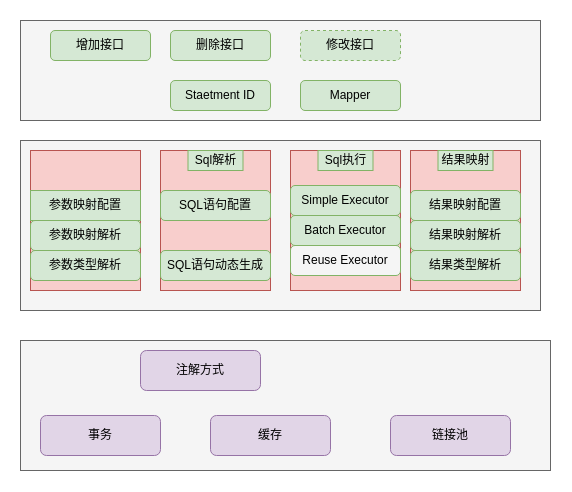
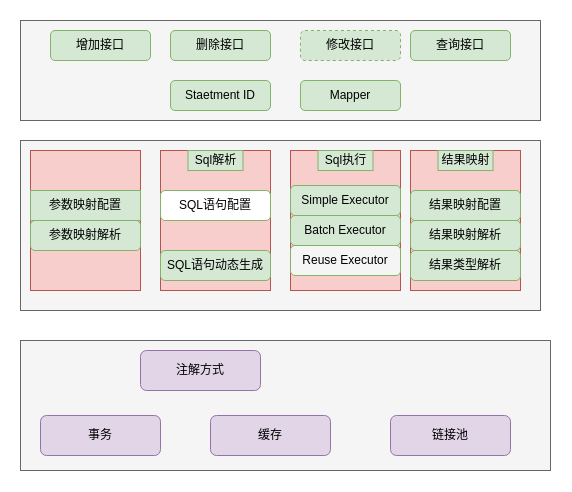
  <mxCell id="0" />
  <mxCell id="1" parent="0" />
  <mxCell id="2" value="" style="rounded=0;whiteSpace=wrap;html=1;fillColor=#f5f5f5;strokeColor=#666666;fontColor=#333333;" vertex="1" parent="1"><mxGeometry x="20" y="20" width="520" height="100" as="geometry" /></mxCell>
  <mxCell id="3" value="增加接口" style="rounded=1;whiteSpace=wrap;html=1;fillColor=#d5e8d4;strokeColor=#82b366;" vertex="1" parent="1"><mxGeometry x="50" y="30" width="100" height="30" as="geometry" /></mxCell>
  <mxCell id="4" value="删除接口" style="rounded=1;whiteSpace=wrap;html=1;fillColor=#d5e8d4;strokeColor=#82b366;" vertex="1" parent="1"><mxGeometry x="170" y="30" width="100" height="30" as="geometry" /></mxCell>
  <mxCell id="5" value="修改接口" style="rounded=1;whiteSpace=wrap;html=1;fillColor=#d5e8d4;strokeColor=#82b366;dashed=1;" vertex="1" parent="1"><mxGeometry x="300" y="30" width="100" height="30" as="geometry" /></mxCell>
+ <mxCell id="6" value="查询接口" style="rounded=1;whiteSpace=wrap;html=1;fillColor=#d5e8d4;strokeColor=#82b366;" vertex="1" parent="1"><mxGeometry x="410" y="30" width="100" height="30" as="geometry" /></mxCell>
  <mxCell id="7" value="Staetment ID" style="rounded=1;whiteSpace=wrap;html=1;fillColor=#d5e8d4;strokeColor=#82b366;" vertex="1" parent="1"><mxGeometry x="170" y="80" width="100" height="30" as="geometry" /></mxCell>
  <mxCell id="8" value="Mapper" style="rounded=1;whiteSpace=wrap;html=1;fillColor=#d5e8d4;strokeColor=#82b366;" vertex="1" parent="1"><mxGeometry x="300" y="80" width="100" height="30" as="geometry" /></mxCell>
  <mxCell id="9" value="" style="rounded=0;whiteSpace=wrap;html=1;fillColor=#f5f5f5;strokeColor=#666666;fontColor=#333333;" vertex="1" parent="1"><mxGeometry x="20" y="140" width="520" height="170" as="geometry" /></mxCell>
  <mxCell id="10" value="" style="rounded=0;whiteSpace=wrap;html=1;fillColor=#f8cecc;strokeColor=#b85450;" vertex="1" parent="1"><mxGeometry x="30" y="150" width="110" height="140" as="geometry" /></mxCell>
  <mxCell id="11" value="" style="rounded=0;whiteSpace=wrap;html=1;fillColor=#f8cecc;strokeColor=#b85450;" vertex="1" parent="1"><mxGeometry x="160" y="150" width="110" height="140" as="geometry" /></mxCell>
  <mxCell id="12" value="" style="rounded=0;whiteSpace=wrap;html=1;fillColor=#f8cecc;strokeColor=#b85450;" vertex="1" parent="1"><mxGeometry x="290" y="150" width="110" height="140" as="geometry" /></mxCell>
  <mxCell id="13" value="" style="rounded=0;whiteSpace=wrap;html=1;fillColor=#f8cecc;strokeColor=#b85450;" vertex="1" parent="1"><mxGeometry x="410" y="150" width="110" height="140" as="geometry" /></mxCell>
  <mxCell id="14" value="参数映射配置" style="whiteSpace=wrap;html=1;fillColor=#d5e8d4;strokeColor=#82b366;rounded=0;" vertex="1" parent="1"><mxGeometry x="30" y="190" width="110" height="30" as="geometry" /></mxCell>
  <mxCell id="15" value="参数映射解析" style="rounded=1;whiteSpace=wrap;html=1;fillColor=#d5e8d4;strokeColor=#82b366;" vertex="1" parent="1"><mxGeometry x="30" y="220" width="110" height="30" as="geometry" /></mxCell>
- <mxCell id="16" value="参数类型解析" style="rounded=1;whiteSpace=wrap;html=1;fillColor=#d5e8d4;strokeColor=#82b366;" vertex="1" parent="1"><mxGeometry x="30" y="250" width="110" height="30" as="geometry" /></mxCell>
- <mxCell id="17" value="SQL语句配置" style="rounded=1;whiteSpace=wrap;html=1;fillColor=#d5e8d4;strokeColor=#82b366;" vertex="1" parent="1"><mxGeometry x="160" y="190" width="110" height="30" as="geometry" /></mxCell>
+ <mxCell id="17" value="SQL语句配置" style="rounded=1;whiteSpace=wrap;html=1;fillColor=#ffffff;strokeColor=#82b366;" vertex="1" parent="1"><mxGeometry x="160" y="190" width="110" height="30" as="geometry" /></mxCell>
  <mxCell id="18" value="SQL语句动态生成" style="rounded=1;whiteSpace=wrap;html=1;fillColor=#d5e8d4;strokeColor=#82b366;" vertex="1" parent="1"><mxGeometry x="160" y="250" width="110" height="30" as="geometry" /></mxCell>
  <mxCell id="19" value="Simple Executor" style="rounded=1;whiteSpace=wrap;html=1;fillColor=#d5e8d4;strokeColor=#82b366;" vertex="1" parent="1"><mxGeometry x="290" y="185" width="110" height="30" as="geometry" /></mxCell>
  <mxCell id="20" value="Batch Executor" style="rounded=1;whiteSpace=wrap;html=1;fillColor=#d5e8d4;strokeColor=#82b366;" vertex="1" parent="1"><mxGeometry x="290" y="215" width="110" height="30" as="geometry" /></mxCell>
  <mxCell id="21" value="Reuse Executor" style="rounded=1;whiteSpace=wrap;html=1;fillColor=#f5f5f5;strokeColor=#82b366;" vertex="1" parent="1"><mxGeometry x="290" y="245" width="110" height="30" as="geometry" /></mxCell>
  <mxCell id="22" value="结果映射配置" style="rounded=1;whiteSpace=wrap;html=1;fillColor=#d5e8d4;strokeColor=#82b366;" vertex="1" parent="1"><mxGeometry x="410" y="190" width="110" height="30" as="geometry" /></mxCell>
  <mxCell id="23" value="结果映射解析" style="rounded=1;whiteSpace=wrap;html=1;fillColor=#d5e8d4;strokeColor=#82b366;" vertex="1" parent="1"><mxGeometry x="410" y="220" width="110" height="30" as="geometry" /></mxCell>
  <mxCell id="24" value="结果类型解析" style="rounded=1;whiteSpace=wrap;html=1;fillColor=#d5e8d4;strokeColor=#82b366;" vertex="1" parent="1"><mxGeometry x="410" y="250" width="110" height="30" as="geometry" /></mxCell>
  <mxCell id="25" value="Sql解析" style="text;html=1;strokeColor=#82b366;fillColor=#d5e8d4;align=center;verticalAlign=middle;whiteSpace=wrap;rounded=0;" vertex="1" parent="1"><mxGeometry x="187.5" y="150" width="55" height="20" as="geometry" /></mxCell>
  <mxCell id="26" value="Sql执行" style="text;html=1;strokeColor=#82b366;fillColor=#d5e8d4;align=center;verticalAlign=middle;whiteSpace=wrap;rounded=0;" vertex="1" parent="1"><mxGeometry x="317.5" y="150" width="55" height="20" as="geometry" /></mxCell>
  <mxCell id="27" value="结果映射" style="text;html=1;strokeColor=#82b366;fillColor=#d5e8d4;align=center;verticalAlign=middle;whiteSpace=wrap;rounded=0;" vertex="1" parent="1"><mxGeometry x="437.5" y="150" width="55" height="20" as="geometry" /></mxCell>
  <mxCell id="28" value="" style="rounded=0;whiteSpace=wrap;html=1;fillColor=#f5f5f5;strokeColor=#666666;fontColor=#333333;" vertex="1" parent="1"><mxGeometry x="20" y="340" width="530" height="130" as="geometry" /></mxCell>
  <mxCell id="29" value="注解方式" style="rounded=1;whiteSpace=wrap;html=1;fillColor=#e1d5e7;strokeColor=#9673a6;" vertex="1" parent="1"><mxGeometry x="140" y="350" width="120" height="40" as="geometry" /></mxCell>
  <mxCell id="30" value="事务" style="rounded=1;whiteSpace=wrap;html=1;fillColor=#e1d5e7;strokeColor=#9673a6;" vertex="1" parent="1"><mxGeometry x="40" y="415" width="120" height="40" as="geometry" /></mxCell>
  <mxCell id="31" value="缓存" style="rounded=1;whiteSpace=wrap;html=1;fillColor=#e1d5e7;strokeColor=#9673a6;" vertex="1" parent="1"><mxGeometry x="210" y="415" width="120" height="40" as="geometry" /></mxCell>
  <mxCell id="32" value="链接池" style="rounded=1;whiteSpace=wrap;html=1;fillColor=#e1d5e7;strokeColor=#9673a6;" vertex="1" parent="1"><mxGeometry x="390" y="415" width="120" height="40" as="geometry" /></mxCell>
